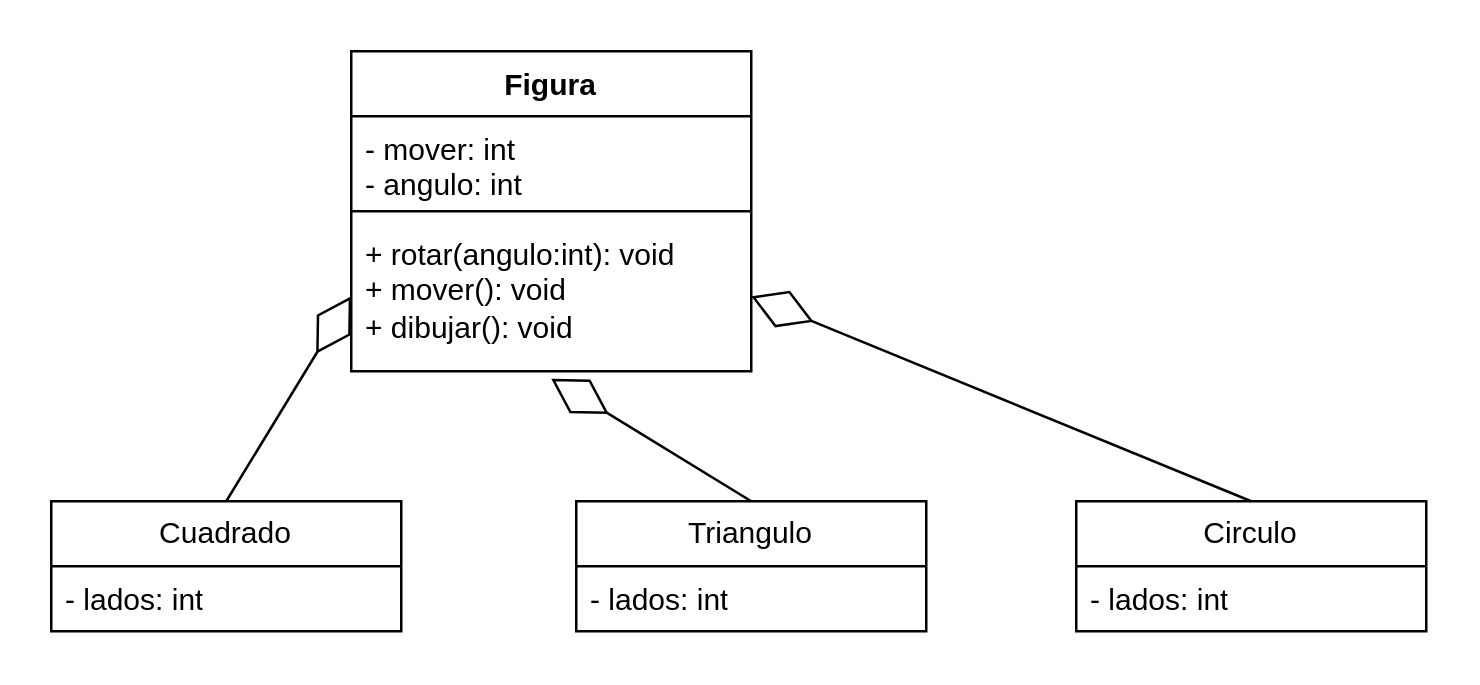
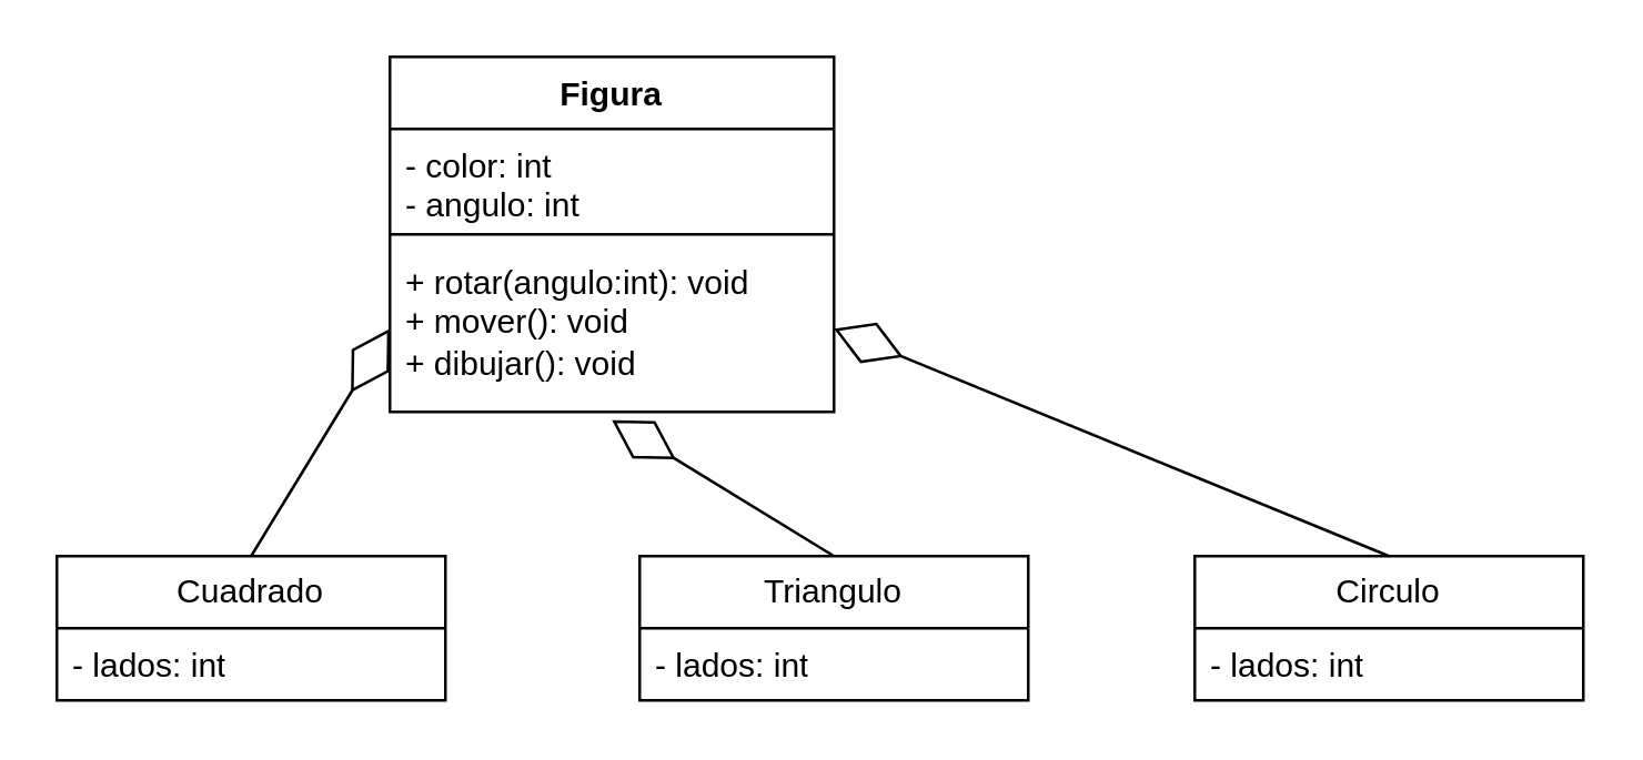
  <mxCell id="0" />
  <mxCell id="1" parent="0" />
  <mxCell id="2" value="Figura" style="swimlane;fontStyle=1;align=center;verticalAlign=top;childLayout=stackLayout;horizontal=1;startSize=26;horizontalStack=0;resizeParent=1;resizeParentMax=0;resizeLast=0;collapsible=1;marginBottom=0;whiteSpace=wrap;html=1;" vertex="1" parent="1"><mxGeometry x="140" y="20" width="160" height="128" as="geometry" /></mxCell>
- <mxCell id="3" value="- mover: int&lt;br&gt;- angulo: int" style="text;strokeColor=none;fillColor=none;align=left;verticalAlign=top;spacingLeft=4;spacingRight=4;overflow=hidden;rotatable=0;points=[[0,0.5],[1,0.5]];portConstraint=eastwest;whiteSpace=wrap;html=1;" vertex="1" parent="2"><mxGeometry y="26" width="160" height="34" as="geometry" /></mxCell>
+ <mxCell id="3" value="- color: int&lt;br&gt;- angulo: int" style="text;strokeColor=none;fillColor=none;align=left;verticalAlign=top;spacingLeft=4;spacingRight=4;overflow=hidden;rotatable=0;points=[[0,0.5],[1,0.5]];portConstraint=eastwest;whiteSpace=wrap;html=1;" vertex="1" parent="2"><mxGeometry y="26" width="160" height="34" as="geometry" /></mxCell>
  <mxCell id="4" value="" style="line;strokeWidth=1;fillColor=none;align=left;verticalAlign=middle;spacingTop=-1;spacingLeft=3;spacingRight=3;rotatable=0;labelPosition=right;points=[];portConstraint=eastwest;strokeColor=inherit;" vertex="1" parent="2"><mxGeometry y="60" width="160" height="8" as="geometry" /></mxCell>
  <mxCell id="5" value="+ rotar(angulo:int): void&lt;br&gt;+ mover(): void&lt;br&gt;+ dibujar(): void" style="text;strokeColor=none;fillColor=none;align=left;verticalAlign=top;spacingLeft=4;spacingRight=4;overflow=hidden;rotatable=0;points=[[0,0.5],[1,0.5]];portConstraint=eastwest;whiteSpace=wrap;html=1;" vertex="1" parent="2"><mxGeometry y="68" width="160" height="60" as="geometry" /></mxCell>
  <mxCell id="6" value="Cuadrado" style="swimlane;fontStyle=0;childLayout=stackLayout;horizontal=1;startSize=26;fillColor=none;horizontalStack=0;resizeParent=1;resizeParentMax=0;resizeLast=0;collapsible=1;marginBottom=0;whiteSpace=wrap;html=1;" vertex="1" parent="1"><mxGeometry x="20" y="200" width="140" height="52" as="geometry" /></mxCell>
  <mxCell id="7" value="- lados: int" style="text;strokeColor=none;fillColor=none;align=left;verticalAlign=top;spacingLeft=4;spacingRight=4;overflow=hidden;rotatable=0;points=[[0,0.5],[1,0.5]];portConstraint=eastwest;whiteSpace=wrap;html=1;" vertex="1" parent="6"><mxGeometry y="26" width="140" height="26" as="geometry" /></mxCell>
  <mxCell id="8" value="Triangulo" style="swimlane;fontStyle=0;childLayout=stackLayout;horizontal=1;startSize=26;fillColor=none;horizontalStack=0;resizeParent=1;resizeParentMax=0;resizeLast=0;collapsible=1;marginBottom=0;whiteSpace=wrap;html=1;" vertex="1" parent="1"><mxGeometry x="230" y="200" width="140" height="52" as="geometry" /></mxCell>
  <mxCell id="9" value="- lados: int" style="text;strokeColor=none;fillColor=none;align=left;verticalAlign=top;spacingLeft=4;spacingRight=4;overflow=hidden;rotatable=0;points=[[0,0.5],[1,0.5]];portConstraint=eastwest;whiteSpace=wrap;html=1;" vertex="1" parent="8"><mxGeometry y="26" width="140" height="26" as="geometry" /></mxCell>
  <mxCell id="10" value="Circulo" style="swimlane;fontStyle=0;childLayout=stackLayout;horizontal=1;startSize=26;fillColor=none;horizontalStack=0;resizeParent=1;resizeParentMax=0;resizeLast=0;collapsible=1;marginBottom=0;whiteSpace=wrap;html=1;" vertex="1" parent="1"><mxGeometry x="430" y="200" width="140" height="52" as="geometry" /></mxCell>
  <mxCell id="11" value="- lados: int" style="text;strokeColor=none;fillColor=none;align=left;verticalAlign=top;spacingLeft=4;spacingRight=4;overflow=hidden;rotatable=0;points=[[0,0.5],[1,0.5]];portConstraint=eastwest;whiteSpace=wrap;html=1;" vertex="1" parent="10"><mxGeometry y="26" width="140" height="26" as="geometry" /></mxCell>
  <mxCell id="12" value="" style="endArrow=diamondThin;endFill=0;endSize=24;html=1;rounded=0;entryX=0;entryY=0.5;entryDx=0;entryDy=0;exitX=0.5;exitY=0;exitDx=0;exitDy=0;" edge="1" parent="1" source="6" target="5"><mxGeometry width="160" relative="1" as="geometry"><mxPoint x="230" y="340" as="sourcePoint" /><mxPoint x="390" y="340" as="targetPoint" /><Array as="points" /></mxGeometry></mxCell>
  <mxCell id="13" value="" style="endArrow=diamondThin;endFill=0;endSize=24;html=1;rounded=0;entryX=0.5;entryY=1.05;entryDx=0;entryDy=0;entryPerimeter=0;exitX=0.5;exitY=0;exitDx=0;exitDy=0;" edge="1" parent="1" source="8" target="5"><mxGeometry width="160" relative="1" as="geometry"><mxPoint x="230" y="340" as="sourcePoint" /><mxPoint x="390" y="340" as="targetPoint" /></mxGeometry></mxCell>
  <mxCell id="14" value="" style="endArrow=diamondThin;endFill=0;endSize=24;html=1;rounded=0;entryX=1;entryY=0.5;entryDx=0;entryDy=0;exitX=0.5;exitY=0;exitDx=0;exitDy=0;" edge="1" parent="1" source="10" target="5"><mxGeometry width="160" relative="1" as="geometry"><mxPoint x="230" y="340" as="sourcePoint" /><mxPoint x="390" y="340" as="targetPoint" /></mxGeometry></mxCell>
